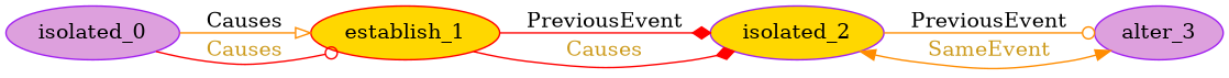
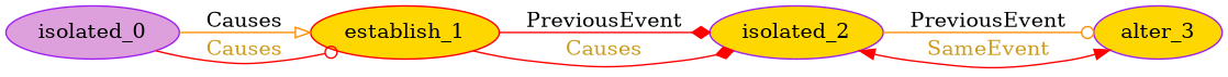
  digraph {
    rankdir=LR
    node [color=purple fillcolor=plum style=filled]
    edge [arrowhead=odot color=darkorange fontcolor=black]
    n1 [label=isolated_0]
    n2 [color=red fillcolor=gold label=establish_1]
    n3 [fillcolor=gold label=isolated_2]
-   n4 [label=alter_3]
+   n4 [fillcolor=gold label=alter_3]
    n1 -> n2 [arrowhead=onormal label=Causes]
    n1 -> n2 [color=red fontcolor=goldenrod3 label=Causes]
    n2 -> n3 [arrowhead=diamond color=red label=PreviousEvent]
    n2 -> n3 [arrowhead=diamond color=red fontcolor=goldenrod3 label=Causes]
    n3 -> n4 [label=PreviousEvent]
-   n3 -> n4 [dir=both fontcolor=goldenrod3 label=SameEvent arrowhead=""]
+   n3 -> n4 [color=red dir=both fontcolor=goldenrod3 label=SameEvent arrowhead=""]
  }
